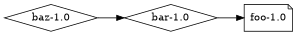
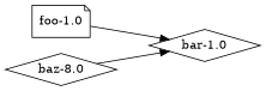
  digraph {
    rankdir=LR
    node [shape=diamond]
    n1 [label="foo-1.0" shape=note]
    n2 [label="bar-1.0"]
-   n3 [label="baz-1.0"]
-   n2 -> n1
+   n3 [label="baz-8.0"]
+   n1 -> n2
    n3 -> n2
  }
